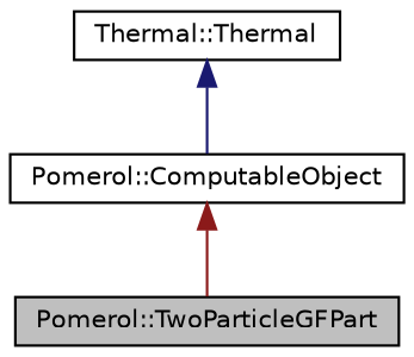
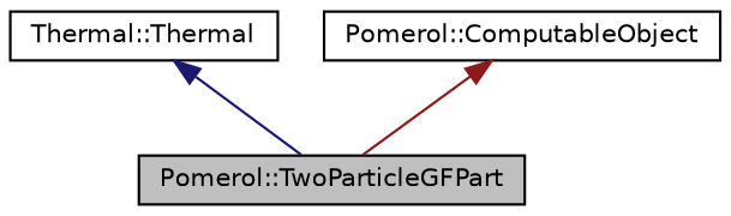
  digraph {
    node [color=black fillcolor=white fontname=Helvetica fontsize=10 shape=record style=filled]
    edge [dir=back fontname=Helvetica fontsize=10 labelfontname=Helvetica labelfontsize=10 style=solid]
    n1 [fillcolor=grey75 fontcolor=black height=0.2 label="Pomerol::TwoParticleGFPart" width=0.4]
    n2 [height=0.2 label="Thermal::Thermal" width=0.4]
    n3 [height=0.2 label="Pomerol::ComputableObject" width=0.4]
-   n2 -> n3 [color=midnightblue]
+   n2 -> n1 [color=midnightblue]
    n3 -> n1 [color=firebrick4]
  }
